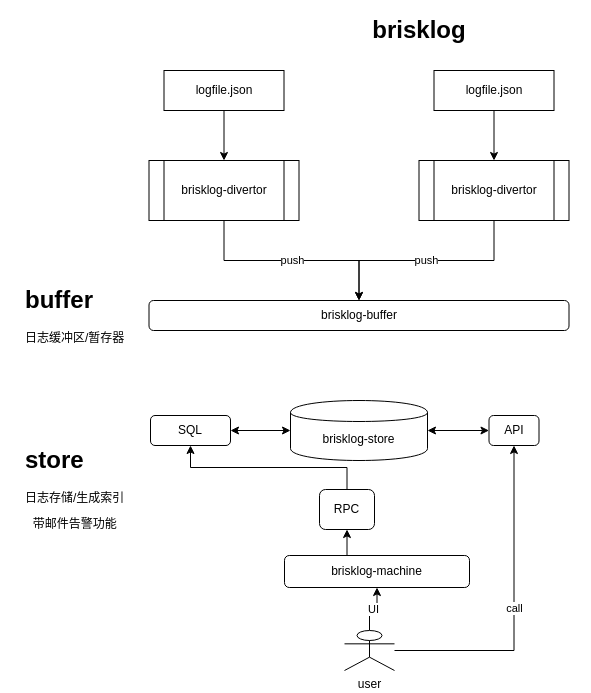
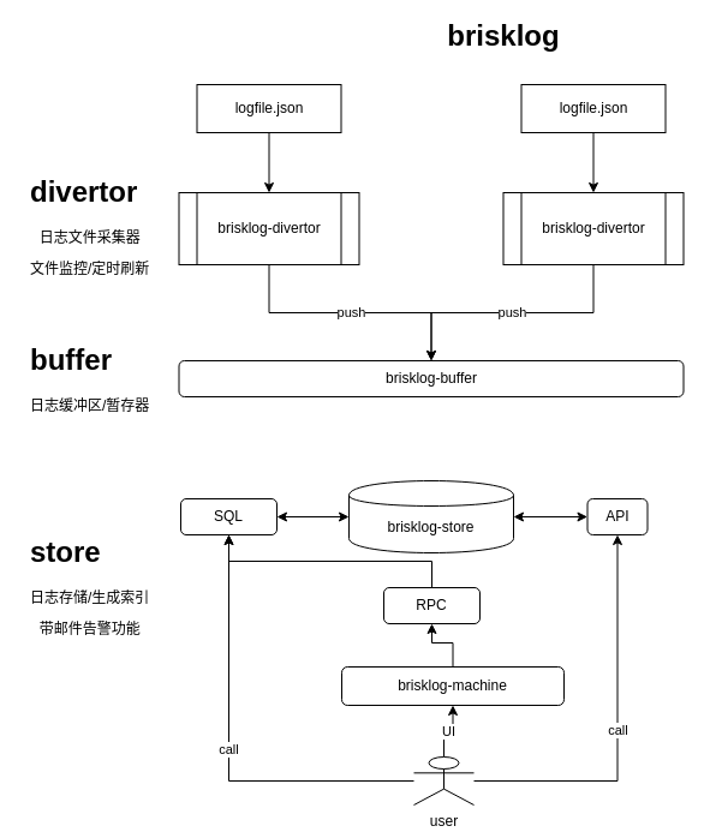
  <mxCell id="0" />
  <mxCell id="1" parent="0" />
  <mxCell id="2" style="edgeStyle=orthogonalEdgeStyle;rounded=0;orthogonalLoop=1;jettySize=auto;html=1;entryX=0.5;entryY=0;entryDx=0;entryDy=0;" parent="1" source="3" target="5" edge="1"><mxGeometry relative="1" as="geometry" /></mxCell>
  <mxCell id="3" value="logfile.json" style="rounded=0;whiteSpace=wrap;html=1;" parent="1" vertex="1"><mxGeometry x="163.5" y="70" width="120" height="40" as="geometry" /></mxCell>
  <mxCell id="4" value="push" style="edgeStyle=orthogonalEdgeStyle;rounded=0;orthogonalLoop=1;jettySize=auto;html=1;" parent="1" source="5" target="11" edge="1"><mxGeometry relative="1" as="geometry" /></mxCell>
  <mxCell id="5" value="brisklog-divertor" style="shape=process;whiteSpace=wrap;html=1;backgroundOutline=1;" parent="1" vertex="1"><mxGeometry x="148.5" y="160" width="150" height="60" as="geometry" /></mxCell>
+ <mxCell id="6" value="&lt;h1&gt;divertor&lt;/h1&gt;&lt;p style=&quot;text-align: center&quot;&gt;日志文件采集器&lt;/p&gt;&lt;span style=&quot;text-align: center&quot;&gt;文件监控/定时刷新&lt;/span&gt;" style="text;html=1;strokeColor=none;fillColor=none;spacing=5;spacingTop=-20;whiteSpace=wrap;overflow=hidden;rounded=0;" parent="1" vertex="1"><mxGeometry x="20" y="140" width="120" height="90" as="geometry" /></mxCell>
  <mxCell id="7" style="edgeStyle=orthogonalEdgeStyle;rounded=0;orthogonalLoop=1;jettySize=auto;html=1;entryX=0.5;entryY=0;entryDx=0;entryDy=0;" parent="1" source="8" target="10" edge="1"><mxGeometry relative="1" as="geometry" /></mxCell>
  <mxCell id="8" value="logfile.json" style="rounded=0;whiteSpace=wrap;html=1;" parent="1" vertex="1"><mxGeometry x="433.5" y="70" width="120" height="40" as="geometry" /></mxCell>
  <mxCell id="9" value="push" style="edgeStyle=orthogonalEdgeStyle;rounded=0;orthogonalLoop=1;jettySize=auto;html=1;" parent="1" source="10" target="11" edge="1"><mxGeometry relative="1" as="geometry" /></mxCell>
  <mxCell id="10" value="brisklog-divertor" style="shape=process;whiteSpace=wrap;html=1;backgroundOutline=1;" parent="1" vertex="1"><mxGeometry x="418.5" y="160" width="150" height="60" as="geometry" /></mxCell>
  <mxCell id="11" value="brisklog-buffer" style="rounded=1;whiteSpace=wrap;html=1;" parent="1" vertex="1"><mxGeometry x="148.5" y="300" width="420" height="30" as="geometry" /></mxCell>
  <mxCell id="12" value="&lt;h1&gt;buffer&lt;/h1&gt;&lt;p style=&quot;text-align: center&quot;&gt;日志缓冲区/暂存器&lt;/p&gt;" style="text;html=1;strokeColor=none;fillColor=none;spacing=5;spacingTop=-20;whiteSpace=wrap;overflow=hidden;rounded=0;" parent="1" vertex="1"><mxGeometry x="20" y="280" width="130" height="70" as="geometry" /></mxCell>
  <mxCell id="13" value="brisklog-store" style="shape=cylinder;whiteSpace=wrap;html=1;boundedLbl=1;backgroundOutline=1;" parent="1" vertex="1"><mxGeometry x="290" y="400" width="137" height="60" as="geometry" /></mxCell>
  <mxCell id="14" value="&lt;h1&gt;store&lt;/h1&gt;&lt;p style=&quot;text-align: center&quot;&gt;日志存储/生成索引&lt;/p&gt;&lt;p style=&quot;text-align: center&quot;&gt;带邮件告警功能&lt;/p&gt;" style="text;html=1;strokeColor=none;fillColor=none;spacing=5;spacingTop=-20;whiteSpace=wrap;overflow=hidden;rounded=0;" parent="1" vertex="1"><mxGeometry x="20" y="440" width="150" height="95" as="geometry" /></mxCell>
  <mxCell id="15" value="API" style="rounded=1;whiteSpace=wrap;html=1;" parent="1" vertex="1"><mxGeometry x="488.5" y="415" width="50" height="30" as="geometry" /></mxCell>
  <mxCell id="16" value="SQL" style="rounded=1;whiteSpace=wrap;html=1;" parent="1" vertex="1"><mxGeometry x="150" y="415" width="80" height="30" as="geometry" /></mxCell>
  <mxCell id="17" style="edgeStyle=orthogonalEdgeStyle;rounded=0;orthogonalLoop=1;jettySize=auto;html=1;exitX=0.5;exitY=0;exitDx=0;exitDy=0;entryX=0.5;entryY=1;entryDx=0;entryDy=0;" parent="1" source="18" target="26" edge="1"><mxGeometry relative="1" as="geometry" /></mxCell>
  <mxCell id="18" value="brisklog-machine" style="rounded=1;whiteSpace=wrap;html=1;" parent="1" vertex="1"><mxGeometry x="284" y="555" width="185" height="32" as="geometry" /></mxCell>
  <mxCell id="19" value="" style="endArrow=classic;startArrow=classic;html=1;entryX=0;entryY=0.5;entryDx=0;entryDy=0;exitX=1;exitY=0.5;exitDx=0;exitDy=0;" parent="1" source="13" target="15" edge="1"><mxGeometry width="50" height="50" relative="1" as="geometry"><mxPoint x="20" y="625" as="sourcePoint" /><mxPoint x="70" y="575" as="targetPoint" /></mxGeometry></mxCell>
  <mxCell id="20" value="" style="endArrow=classic;startArrow=classic;html=1;exitX=0;exitY=0.5;exitDx=0;exitDy=0;entryX=1;entryY=0.5;entryDx=0;entryDy=0;" parent="1" source="13" target="16" edge="1"><mxGeometry width="50" height="50" relative="1" as="geometry"><mxPoint x="437" y="440" as="sourcePoint" /><mxPoint x="590" y="420" as="targetPoint" /></mxGeometry></mxCell>
  <mxCell id="21" value="UI" style="edgeStyle=orthogonalEdgeStyle;rounded=0;orthogonalLoop=1;jettySize=auto;html=1;" parent="1" source="24" target="18" edge="1"><mxGeometry relative="1" as="geometry" /></mxCell>
  <mxCell id="22" value="call" style="edgeStyle=orthogonalEdgeStyle;rounded=0;orthogonalLoop=1;jettySize=auto;html=1;entryX=0.5;entryY=1;entryDx=0;entryDy=0;" parent="1" source="24" target="15" edge="1"><mxGeometry relative="1" as="geometry"><mxPoint x="478.5" y="645" as="targetPoint" /></mxGeometry></mxCell>
+ <mxCell id="23" value="call" style="edgeStyle=orthogonalEdgeStyle;rounded=0;orthogonalLoop=1;jettySize=auto;html=1;exitX=0;exitY=0.5;exitDx=0;exitDy=0;entryX=0.5;entryY=1;entryDx=0;entryDy=0;" parent="1" source="24" target="16" edge="1"><mxGeometry relative="1" as="geometry" /></mxCell>
  <mxCell id="24" value="user" style="shape=umlActor;verticalLabelPosition=bottom;labelBackgroundColor=#ffffff;verticalAlign=top;html=1;outlineConnect=0;fontFamily=Helvetica;fontSize=12;fontColor=#000000;align=center;strokeColor=#000000;fillColor=#ffffff;" parent="1" vertex="1"><mxGeometry x="344" y="630" width="50" height="40" as="geometry" /></mxCell>
  <mxCell id="25" style="edgeStyle=orthogonalEdgeStyle;rounded=0;orthogonalLoop=1;jettySize=auto;html=1;exitX=0.5;exitY=0;exitDx=0;exitDy=0;" parent="1" source="26" target="16" edge="1"><mxGeometry relative="1" as="geometry" /></mxCell>
- <mxCell id="26" value="RPC" style="rounded=1;whiteSpace=wrap;html=1;" parent="1" vertex="1"><mxGeometry x="319" y="489" width="55" height="40" as="geometry" /></mxCell>
+ <mxCell id="26" value="RPC" style="rounded=1;whiteSpace=wrap;html=1;" parent="1" vertex="1"><mxGeometry x="319" y="489" width="80" height="30" as="geometry" /></mxCell>
  <mxCell id="27" value="brisklog" style="text;html=1;strokeColor=none;fillColor=none;align=center;verticalAlign=middle;whiteSpace=wrap;rounded=0;fontSize=24;fontStyle=1" parent="1" vertex="1"><mxGeometry x="399" y="20" width="40" height="20" as="geometry" /></mxCell>
